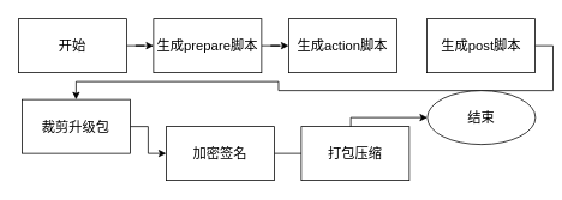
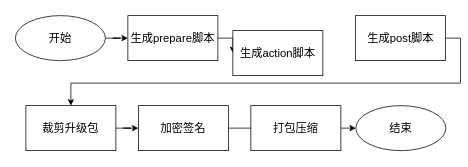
  <mxCell id="0" />
  <mxCell id="1" parent="0" />
  <mxCell id="2" value="" style="edgeStyle=orthogonalEdgeStyle;rounded=0;orthogonalLoop=1;jettySize=auto;html=1;fontSize=15;" edge="1" parent="1" source="3" target="4"><mxGeometry relative="1" as="geometry" /></mxCell>
  <mxCell id="3" value="生成prepare脚本" style="rounded=0;whiteSpace=wrap;html=1;fontSize=15;" vertex="1" parent="1"><mxGeometry x="170" y="20" width="120" height="60" as="geometry" /></mxCell>
- <mxCell id="4" value="生成action脚本" style="rounded=0;whiteSpace=wrap;html=1;fontSize=15;" vertex="1" parent="1"><mxGeometry x="320" y="20" width="120" height="60" as="geometry" /></mxCell>
+ <mxCell id="4" value="生成action脚本" style="rounded=0;whiteSpace=wrap;html=1;fontSize=15;" vertex="1" parent="1"><mxGeometry x="310" y="40" width="120" height="60" as="geometry" /></mxCell>
  <mxCell id="5" value="" style="edgeStyle=orthogonalEdgeStyle;rounded=0;orthogonalLoop=1;jettySize=auto;html=1;fontSize=15;exitX=1;exitY=0.5;exitDx=0;exitDy=0;" edge="1" parent="1" source="6" target="10"><mxGeometry relative="1" as="geometry" /></mxCell>
  <mxCell id="6" value="生成post脚本" style="rounded=0;whiteSpace=wrap;html=1;fontSize=15;" vertex="1" parent="1"><mxGeometry x="473.5" y="20" width="120" height="60" as="geometry" /></mxCell>
  <mxCell id="7" value="" style="edgeStyle=orthogonalEdgeStyle;rounded=0;orthogonalLoop=1;jettySize=auto;html=1;fontSize=15;" edge="1" parent="1" source="8" target="3"><mxGeometry relative="1" as="geometry" /></mxCell>
- <mxCell id="8" value="开始" style="whiteSpace=wrap;html=1;fontSize=15;rounded=0;" vertex="1" parent="1"><mxGeometry x="20" y="20" width="120" height="60" as="geometry" /></mxCell>
+ <mxCell id="8" value="开始" style="ellipse;whiteSpace=wrap;html=1;rounded=0;fontSize=15;" vertex="1" parent="1"><mxGeometry x="20" y="20" width="120" height="60" as="geometry" /></mxCell>
  <mxCell id="9" value="" style="edgeStyle=orthogonalEdgeStyle;rounded=0;orthogonalLoop=1;jettySize=auto;html=1;fontSize=15;" edge="1" parent="1" source="10" target="12"><mxGeometry relative="1" as="geometry" /></mxCell>
- <mxCell id="10" value="裁剪升级包" style="rounded=0;whiteSpace=wrap;html=1;fontSize=15;" vertex="1" parent="1"><mxGeometry x="24" y="110" width="120" height="60" as="geometry" /></mxCell>
+ <mxCell id="10" value="裁剪升级包" style="rounded=0;whiteSpace=wrap;html=1;fontSize=15;" vertex="1" parent="1"><mxGeometry x="34" y="140" width="120" height="60" as="geometry" /></mxCell>
  <mxCell id="11" value="" style="edgeStyle=orthogonalEdgeStyle;rounded=0;orthogonalLoop=1;jettySize=auto;html=1;fontSize=15;" edge="1" parent="1" source="12" target="13"><mxGeometry relative="1" as="geometry" /></mxCell>
  <mxCell id="12" value="加密签名" style="rounded=0;whiteSpace=wrap;html=1;fontSize=15;" vertex="1" parent="1"><mxGeometry x="184" y="140" width="120" height="60" as="geometry" /></mxCell>
- <mxCell id="13" value="结束" style="ellipse;whiteSpace=wrap;html=1;rounded=0;fontSize=15;" vertex="1" parent="1"><mxGeometry x="474" y="100" width="120" height="60" as="geometry" /></mxCell>
+ <mxCell id="13" value="结束" style="ellipse;whiteSpace=wrap;html=1;rounded=0;fontSize=15;" vertex="1" parent="1"><mxGeometry x="474" y="140" width="120" height="60" as="geometry" /></mxCell>
  <mxCell id="14" value="打包压缩" style="rounded=0;whiteSpace=wrap;html=1;fontSize=15;" vertex="1" parent="1"><mxGeometry x="334" y="140" width="120" height="60" as="geometry" /></mxCell>
